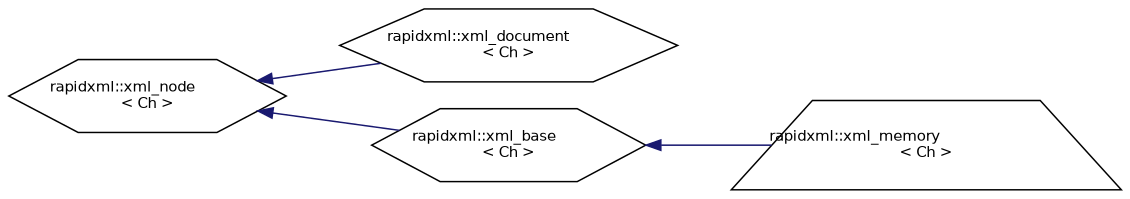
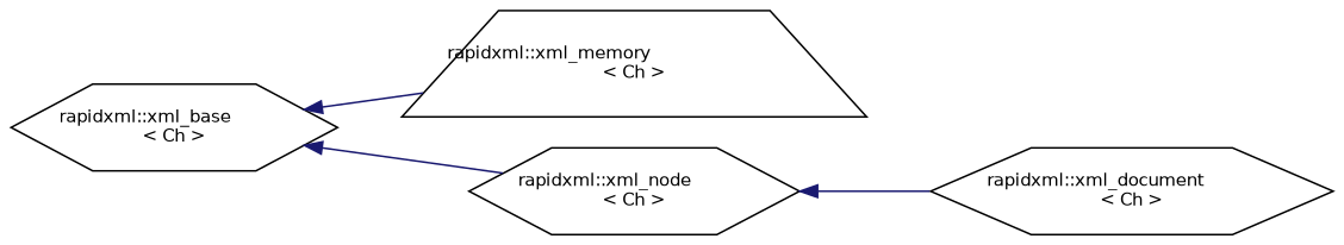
  digraph {
    rankdir=LR
    node [color=black fillcolor=white fontname=Helvetica fontsize=10 shape=hexagon style=filled]
    edge [color=midnightblue dir=back fontname=Helvetica fontsize=10 labelfontname=Helvetica labelfontsize=10 style=solid]
    n1 [height=0.2 label="rapidxml::xml_document\l\< Ch \>" width=0.4]
    n2 [height=0.2 label="rapidxml::xml_base\l\< Ch \>" width=0.4]
    n3 [height=0.2 label="rapidxml::xml_memory\l\< Ch \>" shape=trapezium width=0.4]
    n4 [height=0.2 label="rapidxml::xml_node\l\< Ch \>" width=0.4]
    n2 -> n3
-   n4 -> n2
+   n2 -> n4
    n4 -> n1
  }
